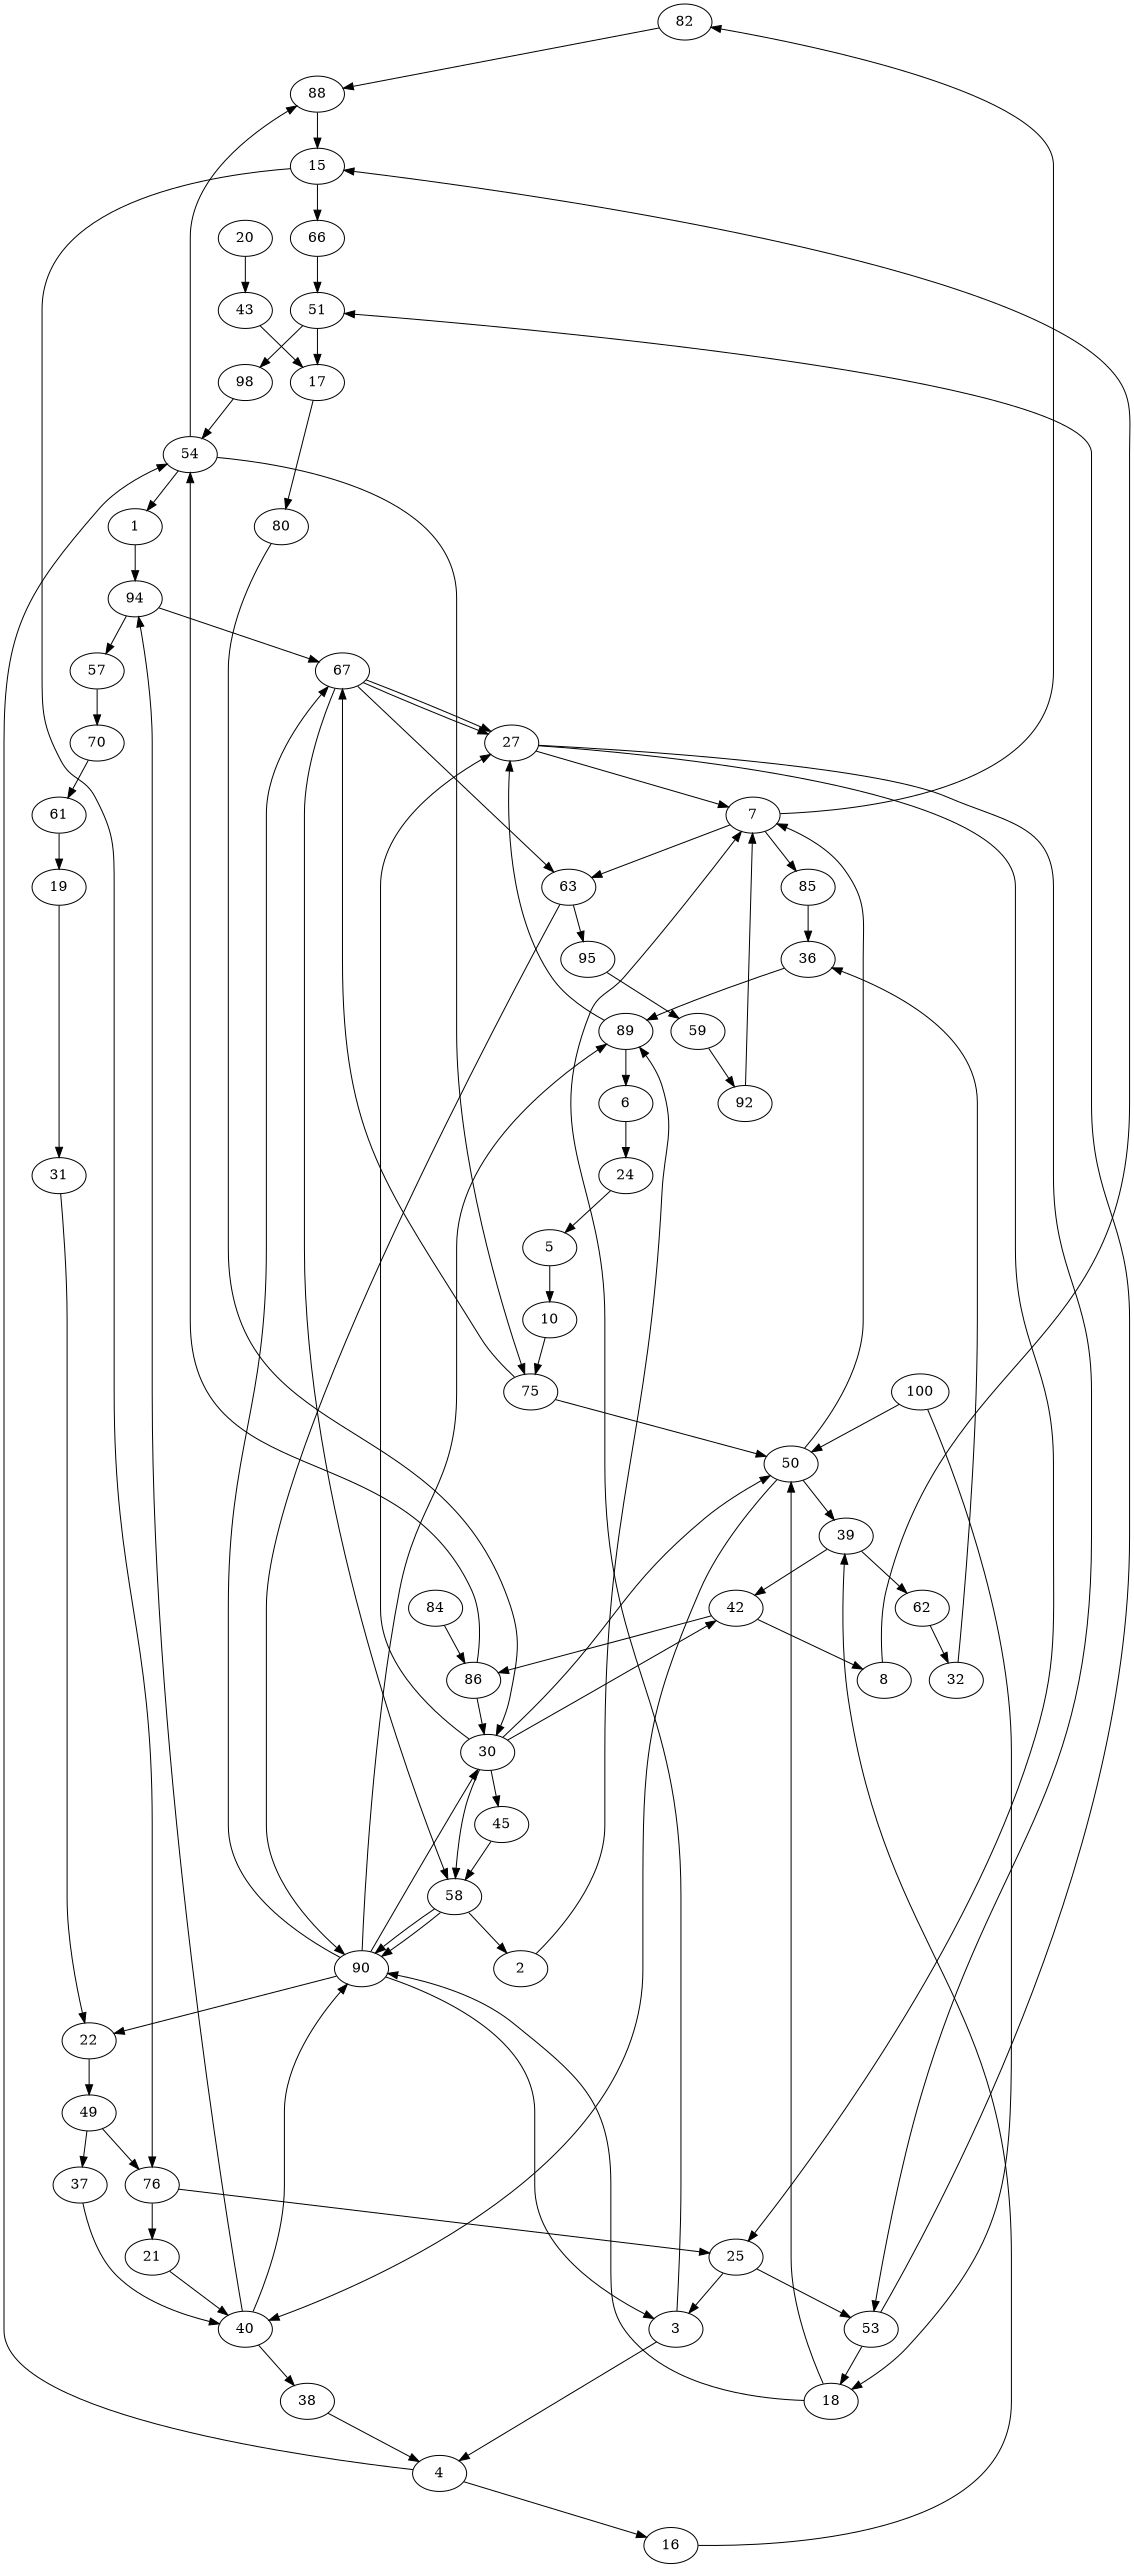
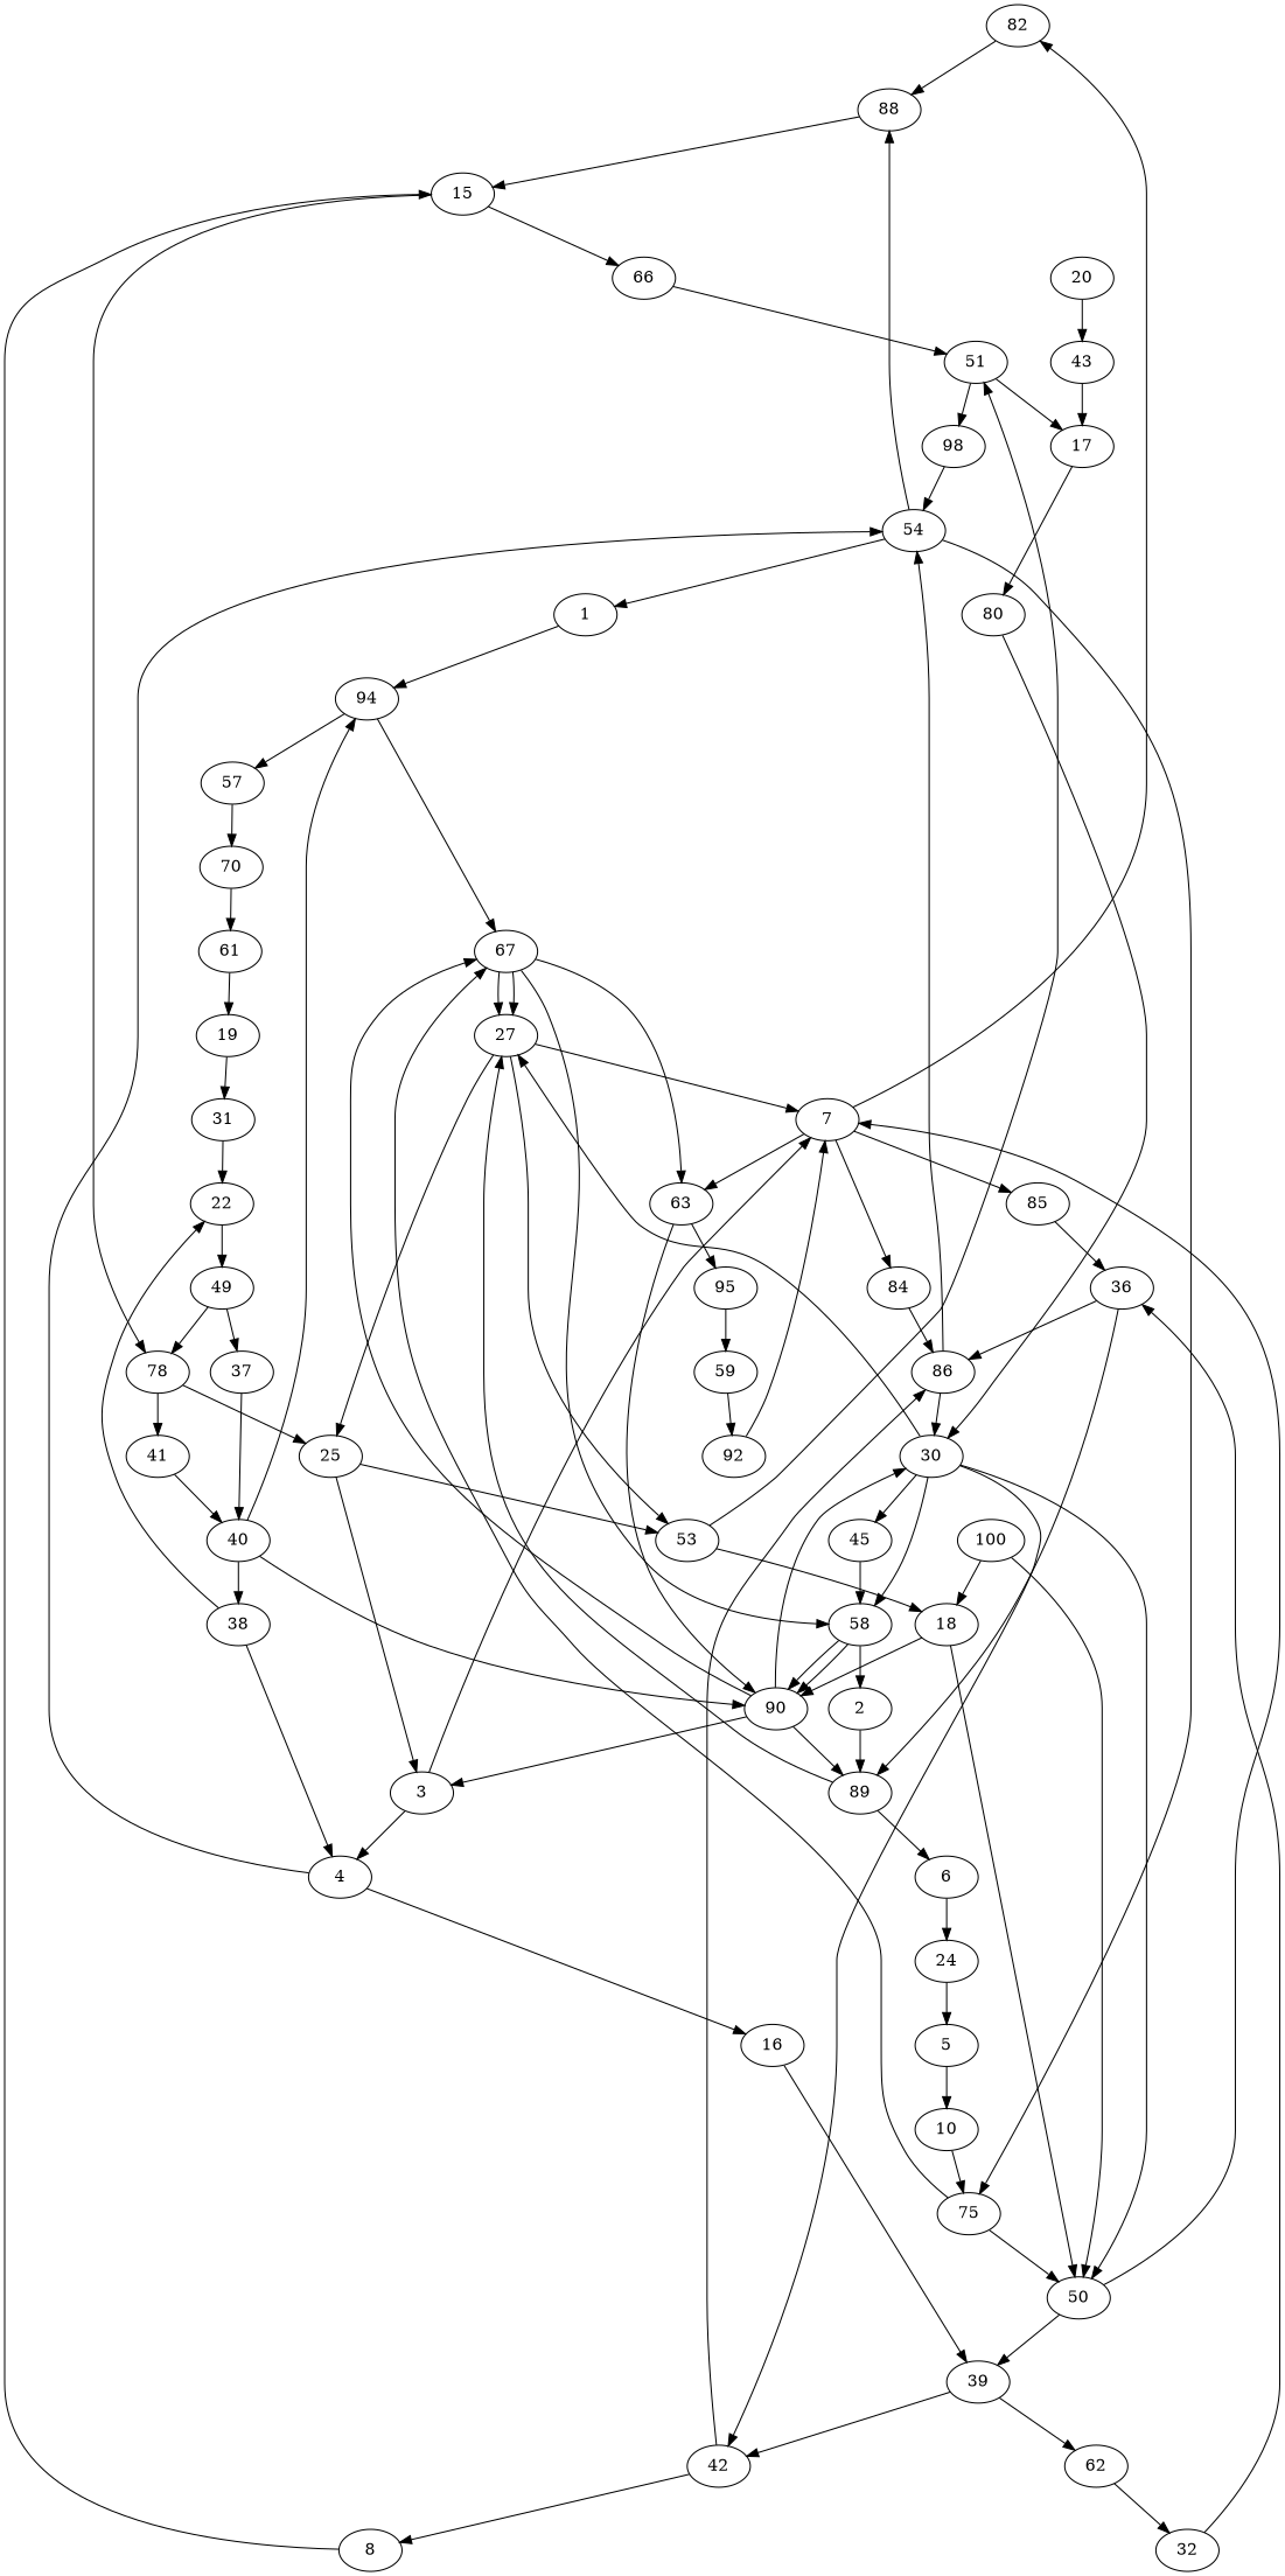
  digraph {
    82
    88
    15
    66
-   78 [label=76]
+   78
    54
    75
    1
    67
    50
    94
    86
    30
    27
    58
    42
    45
    84
    7
    63
    85
    90
    95
    36
    3
    4
    16
    22
    89
    37
    40
    49
    6
    59
    25
    n36 [label=53]
    51
    18
    2
    39
    98
    17
    80
-   41 [label=21]
+   41
    8
    62
    32
    38
    57
    92
    n51 [label=31]
    19
    61
    70
    10
    5
    24
    43
    20
    100
    82 -> 88
    88 -> 15
    15 -> 66
    15 -> 78
    66 -> 51
    78 -> 25
    78 -> 41
    54 -> 88
    54 -> 75
    54 -> 1
    75 -> 67
    75 -> 50
    1 -> 94
    67 -> 27
    67 -> 27
    67 -> 58
    67 -> 63
    50 -> 7
-   50 -> 40
    50 -> 39
    94 -> 67
    94 -> 57
    86 -> 54
    86 -> 30
    30 -> 50
    30 -> 27
    30 -> 58
    30 -> 42
    30 -> 45
    27 -> 7
    27 -> 25
    27 -> n36
    58 -> 90
    58 -> 90
    58 -> 2
    42 -> 86
    42 -> 8
    45 -> 58
    84 -> 86
    7 -> 82
+   7 -> 84
    7 -> 63
    7 -> 85
    63 -> 90
    63 -> 95
    85 -> 36
    90 -> 67
    90 -> 30
    90 -> 3
-   90 -> 22
+   38 -> 22
    90 -> 89
    95 -> 59
+   36 -> 86
    36 -> 89
    3 -> 7
    3 -> 4
    4 -> 54
    4 -> 16
    16 -> 39
    22 -> 49
    89 -> 27
    89 -> 6
    37 -> 40
    40 -> 94
    40 -> 90
    40 -> 38
    49 -> 78
    49 -> 37
    6 -> 24
    59 -> 92
    25 -> 3
    25 -> n36
    n36 -> 51
    n36 -> 18
    51 -> 98
    51 -> 17
    18 -> 50
    18 -> 90
    2 -> 89
    39 -> 42
    39 -> 62
    98 -> 54
    17 -> 80
    80 -> 30
    41 -> 40
    8 -> 15
    62 -> 32
    32 -> 36
    38 -> 4
    57 -> 70
    92 -> 7
    n51 -> 22
    19 -> n51
    61 -> 19
    70 -> 61
    10 -> 75
    5 -> 10
    24 -> 5
    43 -> 17
    20 -> 43
    100 -> 50
    100 -> 18
  }
